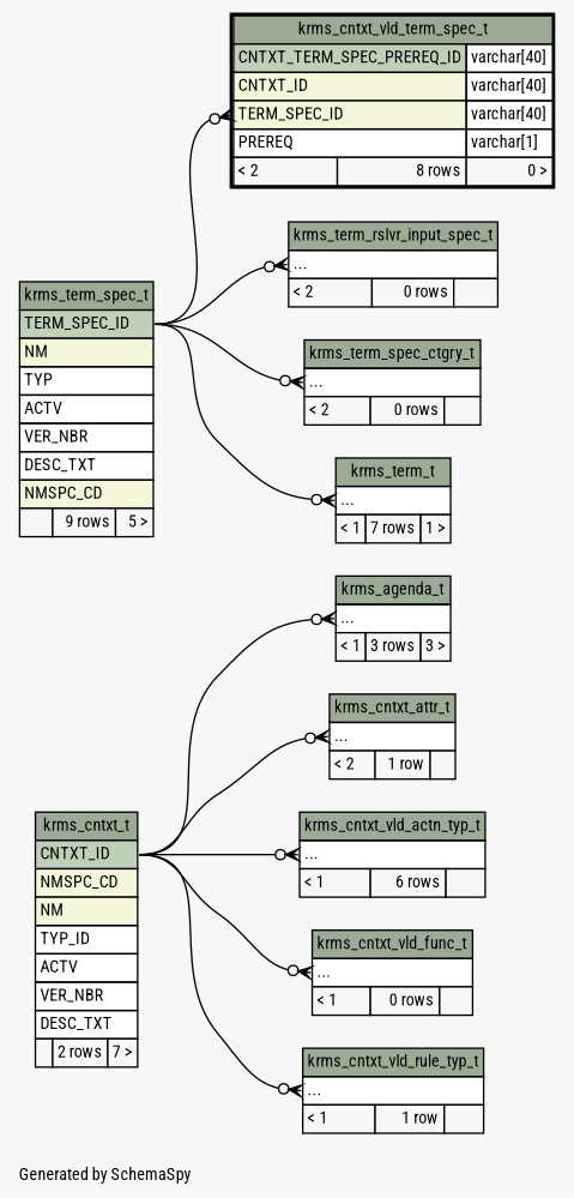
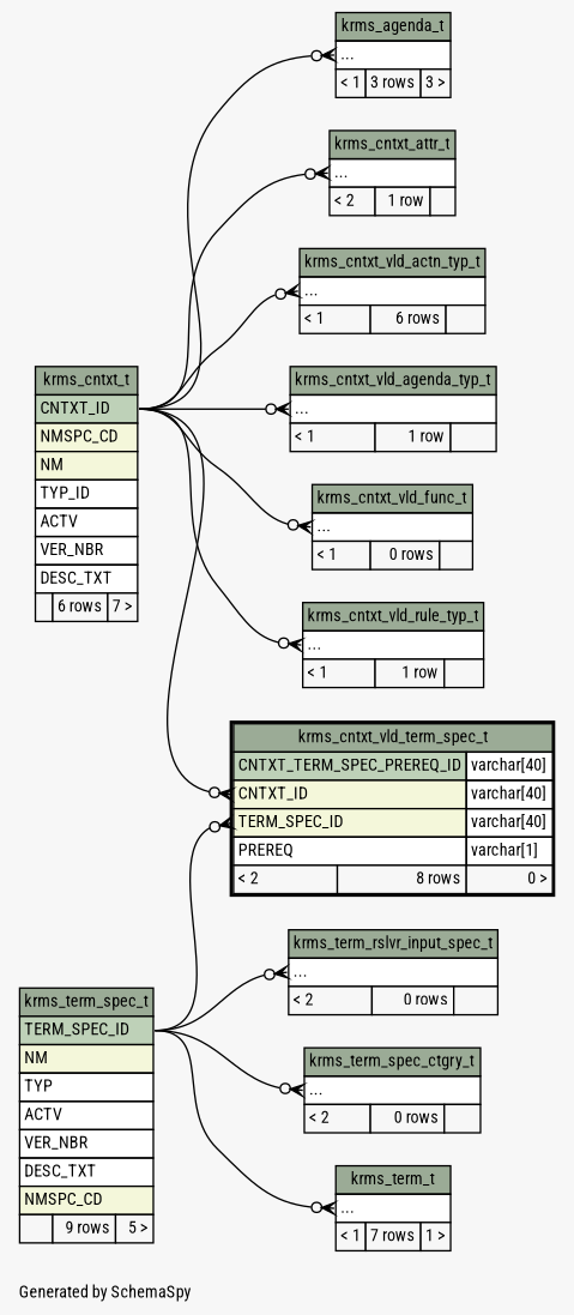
  digraph {
    bgcolor="#f7f7f7"
    fontname="Roboto Condensed"
    fontsize=11
    label="\nGenerated by SchemaSpy"
    labeljust=l
    nodesep=0.18
    rankdir=RL
    ranksep=0.46
    node [fontname="Roboto Condensed" fontsize=11 shape=plaintext]
    edge [arrowhead=none arrowsize=0.8 arrowtail=crowodot dir=back fontname="Roboto Condensed" headport="CNTXT_ID:e" tailport="elipses:w"]
    n1 [label=<     <TABLE BORDER="0" CELLBORDER="1" CELLSPACING="0" BGCOLOR="#ffffff">       <TR><TD COLSPAN="3" BGCOLOR="#9bab96" ALIGN="CENTER">krms_agenda_t</TD></TR>       <TR><TD PORT="elipses" COLSPAN="3" ALIGN="LEFT">...</TD></TR>       <TR><TD ALIGN="LEFT" BGCOLOR="#f7f7f7">&lt; 1</TD><TD ALIGN="RIGHT" BGCOLOR="#f7f7f7">3 rows</TD><TD ALIGN="RIGHT" BGCOLOR="#f7f7f7">3 &gt;</TD></TR>     </TABLE>>]
-   n2 [label=<     <TABLE BORDER="0" CELLBORDER="1" CELLSPACING="0" BGCOLOR="#ffffff">       <TR><TD COLSPAN="3" BGCOLOR="#9bab96" ALIGN="CENTER">krms_cntxt_t</TD></TR>       <TR><TD PORT="CNTXT_ID" COLSPAN="3" BGCOLOR="#bed1b8" ALIGN="LEFT">CNTXT_ID</TD></TR>       <TR><TD PORT="NMSPC_CD" COLSPAN="3" BGCOLOR="#f4f7da" ALIGN="LEFT">NMSPC_CD</TD></TR>       <TR><TD PORT="NM" COLSPAN="3" BGCOLOR="#f4f7da" ALIGN="LEFT">NM</TD></TR>       <TR><TD PORT="TYP_ID" COLSPAN="3" ALIGN="LEFT">TYP_ID</TD></TR>       <TR><TD PORT="ACTV" COLSPAN="3" ALIGN="LEFT">ACTV</TD></TR>       <TR><TD PORT="VER_NBR" COLSPAN="3" ALIGN="LEFT">VER_NBR</TD></TR>       <TR><TD PORT="DESC_TXT" COLSPAN="3" ALIGN="LEFT">DESC_TXT</TD></TR>       <TR><TD ALIGN="LEFT" BGCOLOR="#f7f7f7">  </TD><TD ALIGN="RIGHT" BGCOLOR="#f7f7f7">2 rows</TD><TD ALIGN="RIGHT" BGCOLOR="#f7f7f7">7 &gt;</TD></TR>     </TABLE>>]
+   n2 [label=<     <TABLE BORDER="0" CELLBORDER="1" CELLSPACING="0" BGCOLOR="#ffffff">       <TR><TD COLSPAN="3" BGCOLOR="#9bab96" ALIGN="CENTER">krms_cntxt_t</TD></TR>       <TR><TD PORT="CNTXT_ID" COLSPAN="3" BGCOLOR="#bed1b8" ALIGN="LEFT">CNTXT_ID</TD></TR>       <TR><TD PORT="NMSPC_CD" COLSPAN="3" BGCOLOR="#f4f7da" ALIGN="LEFT">NMSPC_CD</TD></TR>       <TR><TD PORT="NM" COLSPAN="3" BGCOLOR="#f4f7da" ALIGN="LEFT">NM</TD></TR>       <TR><TD PORT="TYP_ID" COLSPAN="3" ALIGN="LEFT">TYP_ID</TD></TR>       <TR><TD PORT="ACTV" COLSPAN="3" ALIGN="LEFT">ACTV</TD></TR>       <TR><TD PORT="VER_NBR" COLSPAN="3" ALIGN="LEFT">VER_NBR</TD></TR>       <TR><TD PORT="DESC_TXT" COLSPAN="3" ALIGN="LEFT">DESC_TXT</TD></TR>       <TR><TD ALIGN="LEFT" BGCOLOR="#f7f7f7">  </TD><TD ALIGN="RIGHT" BGCOLOR="#f7f7f7">6 rows</TD><TD ALIGN="RIGHT" BGCOLOR="#f7f7f7">7 &gt;</TD></TR>     </TABLE>>]
    n3 [label=<     <TABLE BORDER="0" CELLBORDER="1" CELLSPACING="0" BGCOLOR="#ffffff">       <TR><TD COLSPAN="3" BGCOLOR="#9bab96" ALIGN="CENTER">krms_cntxt_attr_t</TD></TR>       <TR><TD PORT="elipses" COLSPAN="3" ALIGN="LEFT">...</TD></TR>       <TR><TD ALIGN="LEFT" BGCOLOR="#f7f7f7">&lt; 2</TD><TD ALIGN="RIGHT" BGCOLOR="#f7f7f7">1 row</TD><TD ALIGN="RIGHT" BGCOLOR="#f7f7f7">  </TD></TR>     </TABLE>>]
    n4 [label=<     <TABLE BORDER="0" CELLBORDER="1" CELLSPACING="0" BGCOLOR="#ffffff">       <TR><TD COLSPAN="3" BGCOLOR="#9bab96" ALIGN="CENTER">krms_cntxt_vld_actn_typ_t</TD></TR>       <TR><TD PORT="elipses" COLSPAN="3" ALIGN="LEFT">...</TD></TR>       <TR><TD ALIGN="LEFT" BGCOLOR="#f7f7f7">&lt; 1</TD><TD ALIGN="RIGHT" BGCOLOR="#f7f7f7">6 rows</TD><TD ALIGN="RIGHT" BGCOLOR="#f7f7f7">  </TD></TR>     </TABLE>>]
+   n5 [label=<     <TABLE BORDER="0" CELLBORDER="1" CELLSPACING="0" BGCOLOR="#ffffff">       <TR><TD COLSPAN="3" BGCOLOR="#9bab96" ALIGN="CENTER">krms_cntxt_vld_agenda_typ_t</TD></TR>       <TR><TD PORT="elipses" COLSPAN="3" ALIGN="LEFT">...</TD></TR>       <TR><TD ALIGN="LEFT" BGCOLOR="#f7f7f7">&lt; 1</TD><TD ALIGN="RIGHT" BGCOLOR="#f7f7f7">1 row</TD><TD ALIGN="RIGHT" BGCOLOR="#f7f7f7">  </TD></TR>     </TABLE>>]
    n6 [label=<     <TABLE BORDER="0" CELLBORDER="1" CELLSPACING="0" BGCOLOR="#ffffff">       <TR><TD COLSPAN="3" BGCOLOR="#9bab96" ALIGN="CENTER">krms_cntxt_vld_func_t</TD></TR>       <TR><TD PORT="elipses" COLSPAN="3" ALIGN="LEFT">...</TD></TR>       <TR><TD ALIGN="LEFT" BGCOLOR="#f7f7f7">&lt; 1</TD><TD ALIGN="RIGHT" BGCOLOR="#f7f7f7">0 rows</TD><TD ALIGN="RIGHT" BGCOLOR="#f7f7f7">  </TD></TR>     </TABLE>>]
    n7 [label=<     <TABLE BORDER="0" CELLBORDER="1" CELLSPACING="0" BGCOLOR="#ffffff">       <TR><TD COLSPAN="3" BGCOLOR="#9bab96" ALIGN="CENTER">krms_cntxt_vld_rule_typ_t</TD></TR>       <TR><TD PORT="elipses" COLSPAN="3" ALIGN="LEFT">...</TD></TR>       <TR><TD ALIGN="LEFT" BGCOLOR="#f7f7f7">&lt; 1</TD><TD ALIGN="RIGHT" BGCOLOR="#f7f7f7">1 row</TD><TD ALIGN="RIGHT" BGCOLOR="#f7f7f7">  </TD></TR>     </TABLE>>]
    n8 [label=<     <TABLE BORDER="2" CELLBORDER="1" CELLSPACING="0" BGCOLOR="#ffffff">       <TR><TD COLSPAN="3" BGCOLOR="#9bab96" ALIGN="CENTER">krms_cntxt_vld_term_spec_t</TD></TR>       <TR><TD PORT="CNTXT_TERM_SPEC_PREREQ_ID" COLSPAN="2" BGCOLOR="#bed1b8" ALIGN="LEFT">CNTXT_TERM_SPEC_PREREQ_ID</TD><TD PORT="CNTXT_TERM_SPEC_PREREQ_ID.type" ALIGN="LEFT">varchar[40]</TD></TR>       <TR><TD PORT="CNTXT_ID" COLSPAN="2" BGCOLOR="#f4f7da" ALIGN="LEFT">CNTXT_ID</TD><TD PORT="CNTXT_ID.type" ALIGN="LEFT">varchar[40]</TD></TR>       <TR><TD PORT="TERM_SPEC_ID" COLSPAN="2" BGCOLOR="#f4f7da" ALIGN="LEFT">TERM_SPEC_ID</TD><TD PORT="TERM_SPEC_ID.type" ALIGN="LEFT">varchar[40]</TD></TR>       <TR><TD PORT="PREREQ" COLSPAN="2" ALIGN="LEFT">PREREQ</TD><TD PORT="PREREQ.type" ALIGN="LEFT">varchar[1]</TD></TR>       <TR><TD ALIGN="LEFT" BGCOLOR="#f7f7f7">&lt; 2</TD><TD ALIGN="RIGHT" BGCOLOR="#f7f7f7">8 rows</TD><TD ALIGN="RIGHT" BGCOLOR="#f7f7f7">0 &gt;</TD></TR>     </TABLE>>]
    n9 [label=<     <TABLE BORDER="0" CELLBORDER="1" CELLSPACING="0" BGCOLOR="#ffffff">       <TR><TD COLSPAN="3" BGCOLOR="#9bab96" ALIGN="CENTER">krms_term_spec_t</TD></TR>       <TR><TD PORT="TERM_SPEC_ID" COLSPAN="3" BGCOLOR="#bed1b8" ALIGN="LEFT">TERM_SPEC_ID</TD></TR>       <TR><TD PORT="NM" COLSPAN="3" BGCOLOR="#f4f7da" ALIGN="LEFT">NM</TD></TR>       <TR><TD PORT="TYP" COLSPAN="3" ALIGN="LEFT">TYP</TD></TR>       <TR><TD PORT="ACTV" COLSPAN="3" ALIGN="LEFT">ACTV</TD></TR>       <TR><TD PORT="VER_NBR" COLSPAN="3" ALIGN="LEFT">VER_NBR</TD></TR>       <TR><TD PORT="DESC_TXT" COLSPAN="3" ALIGN="LEFT">DESC_TXT</TD></TR>       <TR><TD PORT="NMSPC_CD" COLSPAN="3" BGCOLOR="#f4f7da" ALIGN="LEFT">NMSPC_CD</TD></TR>       <TR><TD ALIGN="LEFT" BGCOLOR="#f7f7f7">  </TD><TD ALIGN="RIGHT" BGCOLOR="#f7f7f7">9 rows</TD><TD ALIGN="RIGHT" BGCOLOR="#f7f7f7">5 &gt;</TD></TR>     </TABLE>>]
    n10 [label=<     <TABLE BORDER="0" CELLBORDER="1" CELLSPACING="0" BGCOLOR="#ffffff">       <TR><TD COLSPAN="3" BGCOLOR="#9bab96" ALIGN="CENTER">krms_term_rslvr_input_spec_t</TD></TR>       <TR><TD PORT="elipses" COLSPAN="3" ALIGN="LEFT">...</TD></TR>       <TR><TD ALIGN="LEFT" BGCOLOR="#f7f7f7">&lt; 2</TD><TD ALIGN="RIGHT" BGCOLOR="#f7f7f7">0 rows</TD><TD ALIGN="RIGHT" BGCOLOR="#f7f7f7">  </TD></TR>     </TABLE>>]
    n11 [label=<     <TABLE BORDER="0" CELLBORDER="1" CELLSPACING="0" BGCOLOR="#ffffff">       <TR><TD COLSPAN="3" BGCOLOR="#9bab96" ALIGN="CENTER">krms_term_spec_ctgry_t</TD></TR>       <TR><TD PORT="elipses" COLSPAN="3" ALIGN="LEFT">...</TD></TR>       <TR><TD ALIGN="LEFT" BGCOLOR="#f7f7f7">&lt; 2</TD><TD ALIGN="RIGHT" BGCOLOR="#f7f7f7">0 rows</TD><TD ALIGN="RIGHT" BGCOLOR="#f7f7f7">  </TD></TR>     </TABLE>>]
    n12 [label=<     <TABLE BORDER="0" CELLBORDER="1" CELLSPACING="0" BGCOLOR="#ffffff">       <TR><TD COLSPAN="3" BGCOLOR="#9bab96" ALIGN="CENTER">krms_term_t</TD></TR>       <TR><TD PORT="elipses" COLSPAN="3" ALIGN="LEFT">...</TD></TR>       <TR><TD ALIGN="LEFT" BGCOLOR="#f7f7f7">&lt; 1</TD><TD ALIGN="RIGHT" BGCOLOR="#f7f7f7">7 rows</TD><TD ALIGN="RIGHT" BGCOLOR="#f7f7f7">1 &gt;</TD></TR>     </TABLE>>]
    n1 -> n2
    n3 -> n2
    n4 -> n2
+   n5 -> n2
    n6 -> n2
    n7 -> n2
+   n8 -> n2 [tailport="CNTXT_ID:w"]
    n8 -> n9 [headport="TERM_SPEC_ID:e" tailport="TERM_SPEC_ID:w"]
    n10 -> n9 [headport="TERM_SPEC_ID:e"]
    n11 -> n9 [headport="TERM_SPEC_ID:e"]
    n12 -> n9 [headport="TERM_SPEC_ID:e"]
  }
